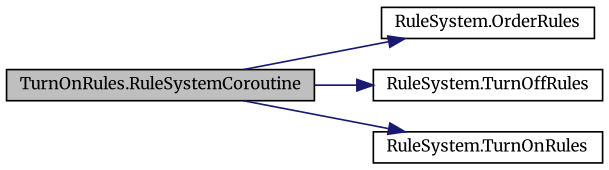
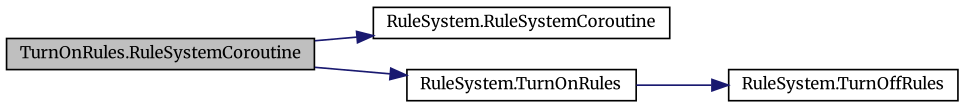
  digraph {
    fontname=Merriweather
    rankdir=LR
    node [color=black fillcolor=white fontname=Merriweather fontsize=10 shape=record style=filled]
    edge [color=midnightblue fontname=Merriweather fontsize=10 labelfontname=Helvetica labelfontsize=10 style=solid]
    n1 [fillcolor=grey75 fontcolor=black height=0.2 label="TurnOnRules.RuleSystemCoroutine" width=0.4]
-   n2 [height=0.2 label="RuleSystem.OrderRules" width=0.4]
+   n2 [height=0.2 label="RuleSystem.RuleSystemCoroutine" width=0.4]
    n3 [height=0.2 label="RuleSystem.TurnOffRules" width=0.4]
    n4 [height=0.2 label="RuleSystem.TurnOnRules" width=0.4]
    n1 -> n2
-   n1 -> n3
+   n4 -> n3
    n1 -> n4
  }
